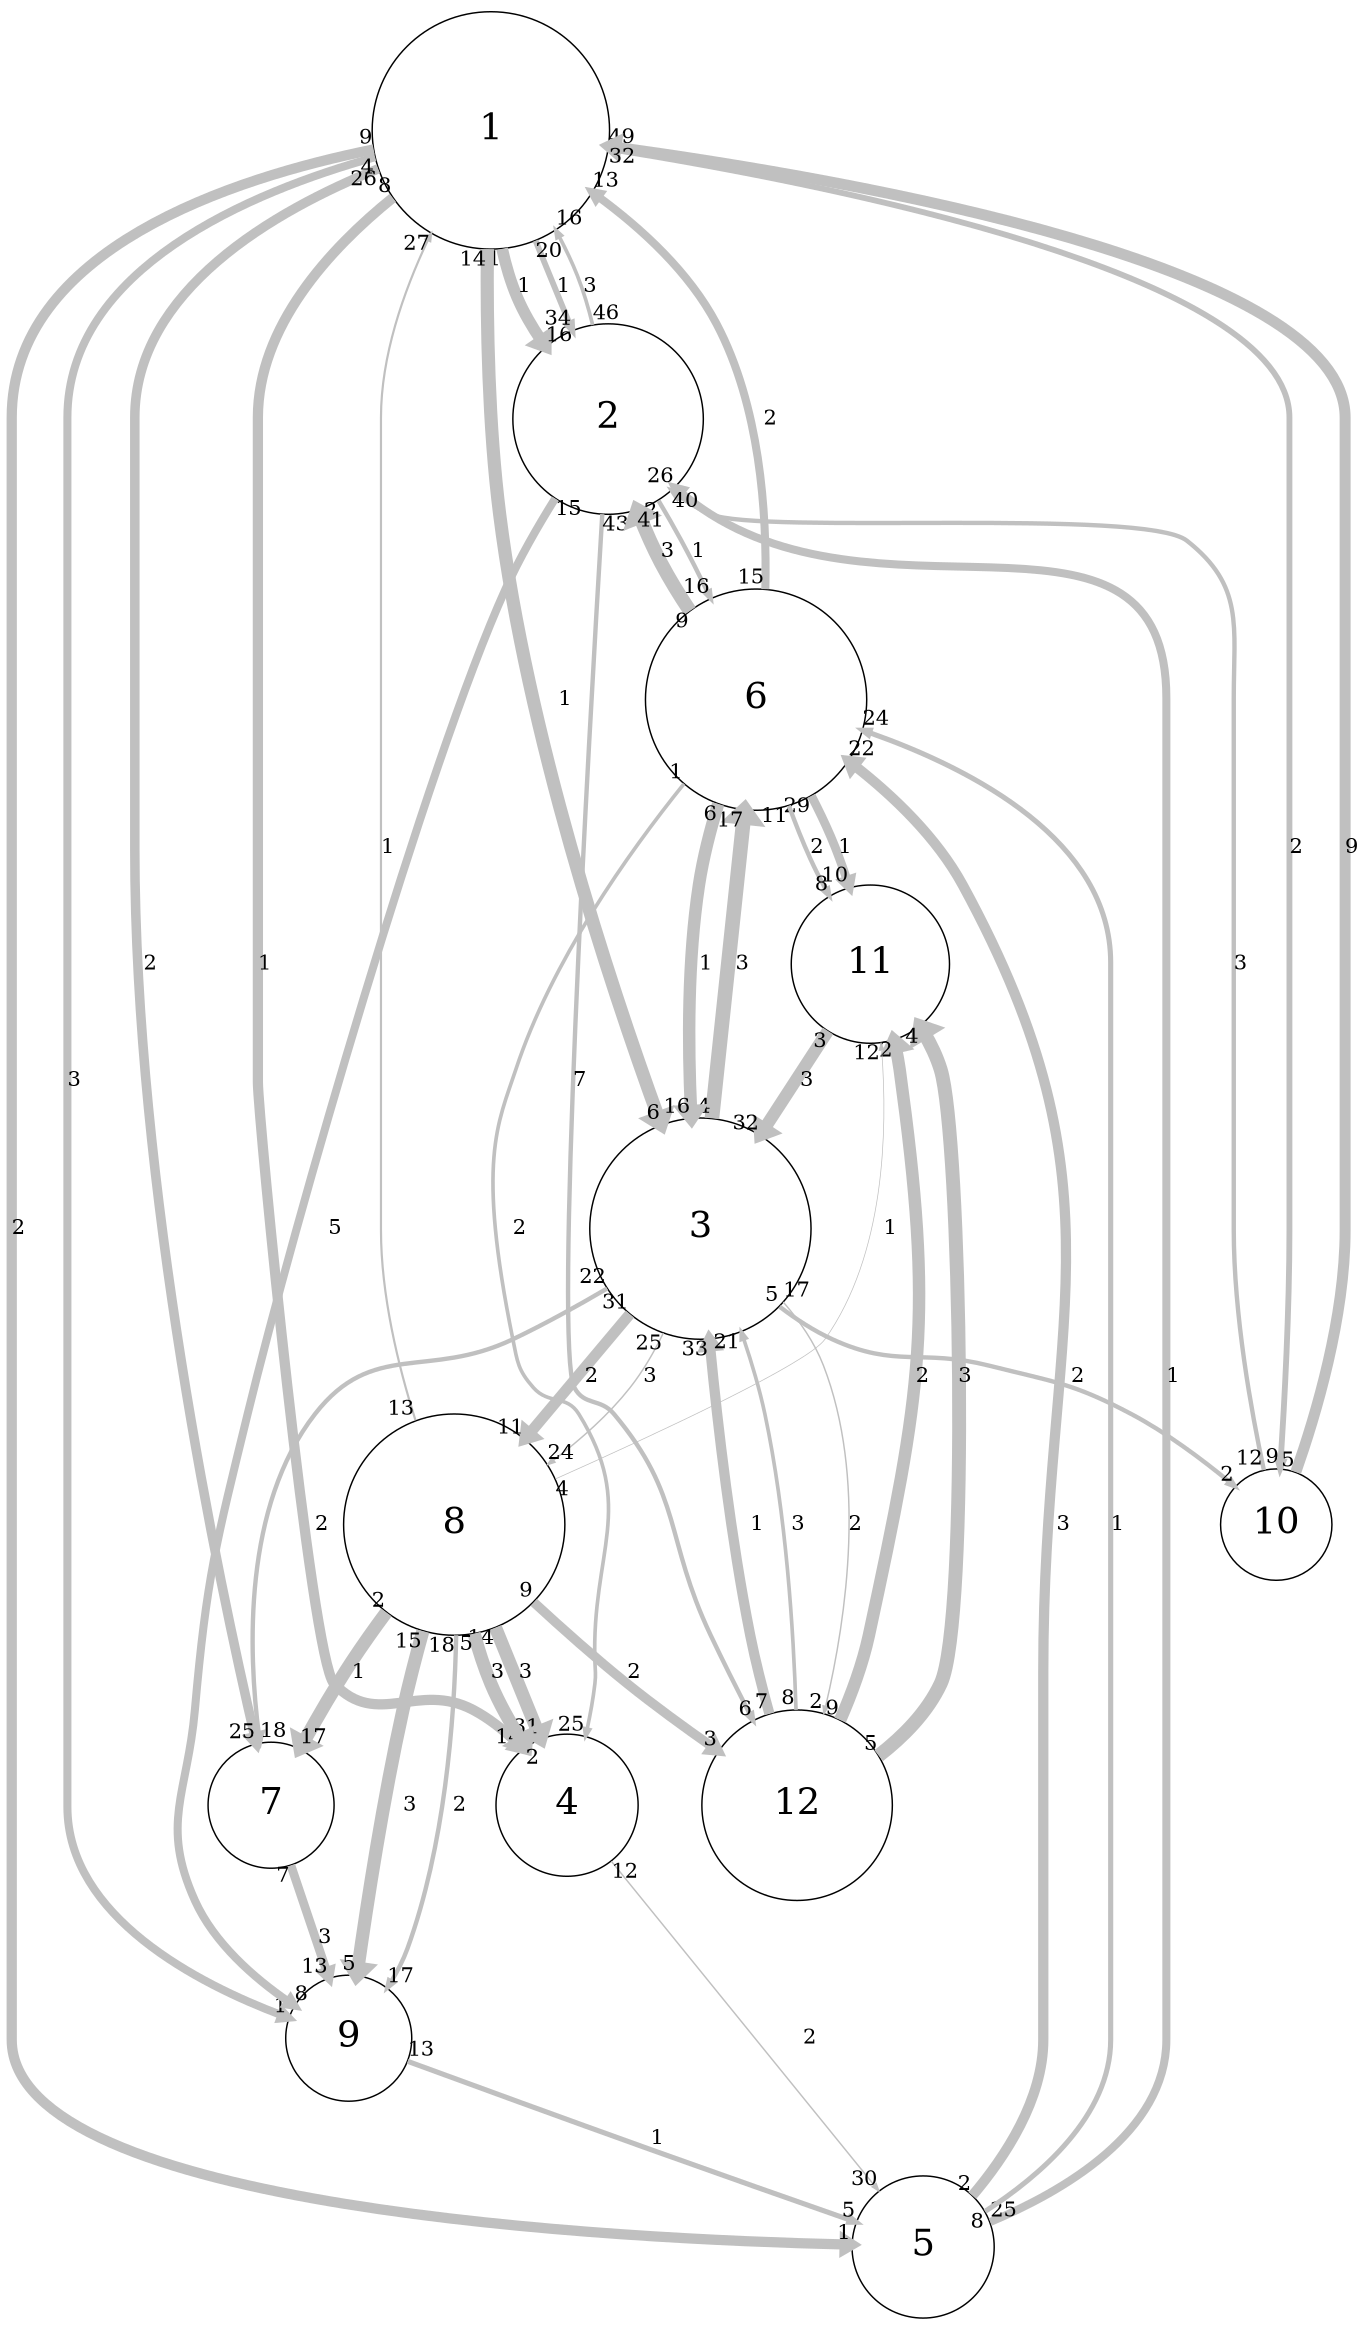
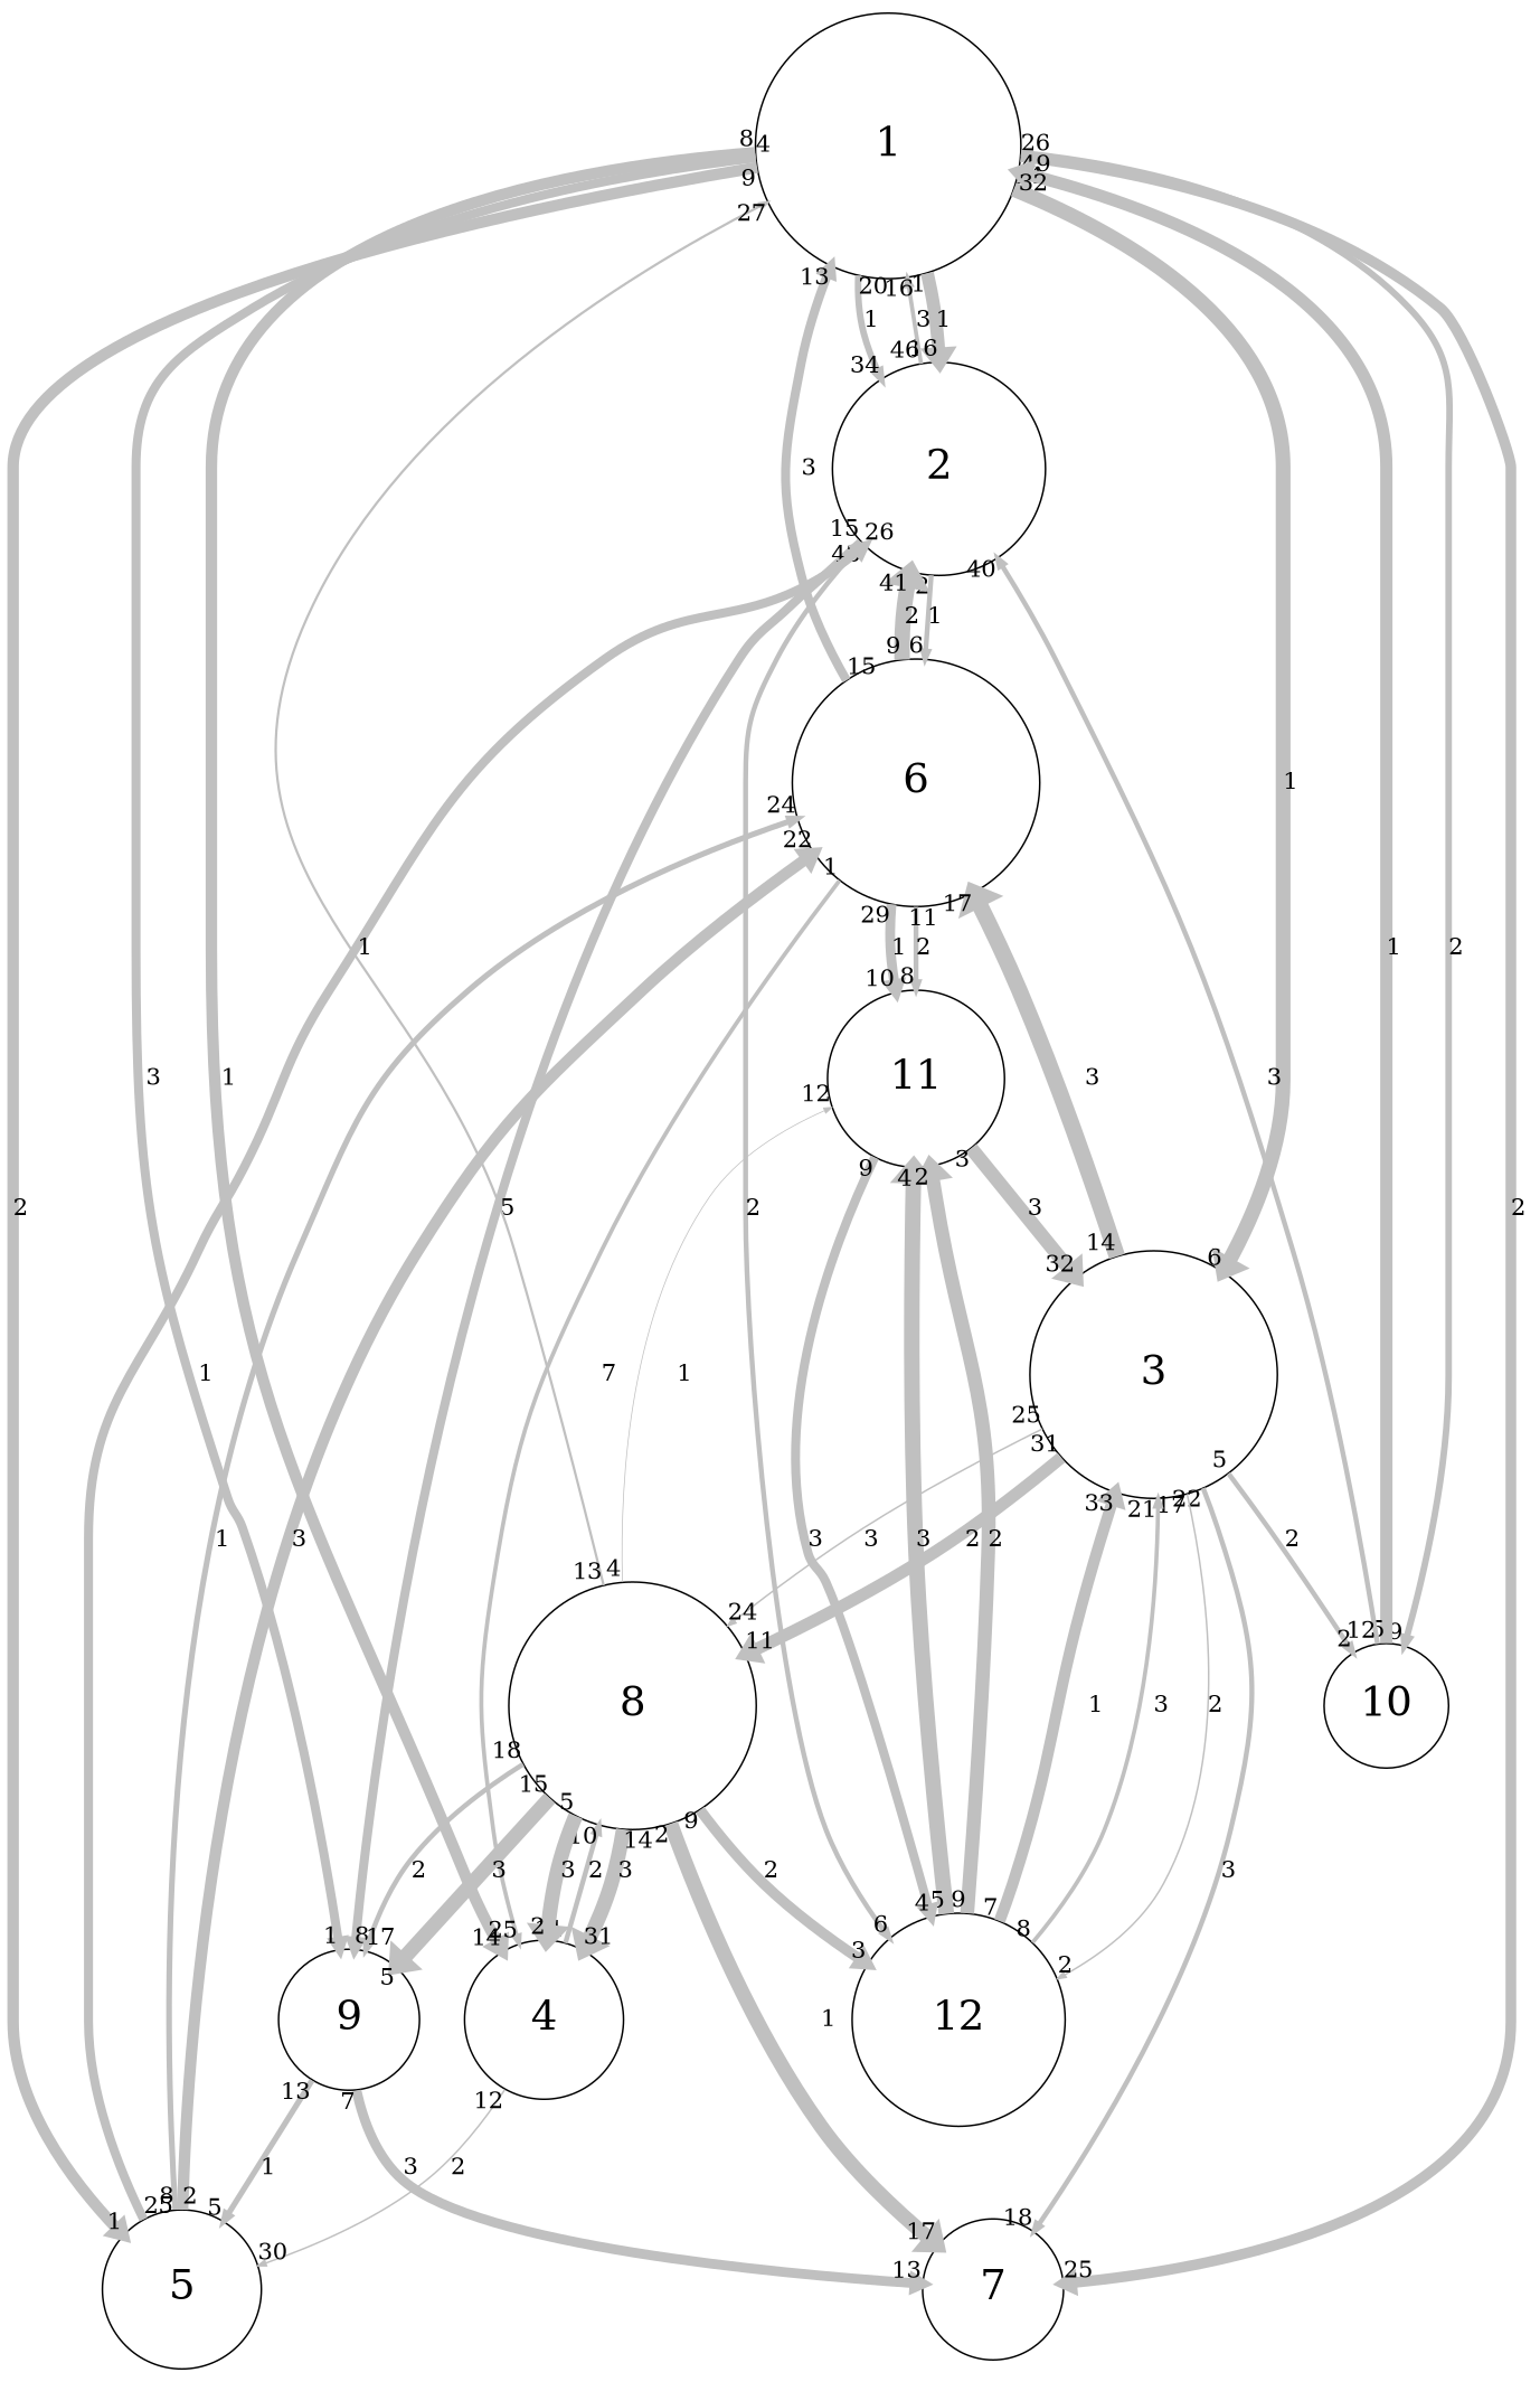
  digraph {
    rankdir=TB
    scale=1
    splines=spline
    node [fontsize=25 shape=circle]
    edge [arrowsize=0.5 capacity=3 color=grey from_pd=8 headlabel=16 penwidth=3.0 pt=15 splines=true taillabel=9 to_pd=15]
    n1 [height=2.25 label=1 width=2.25]
    n2 [height=1.8 label=2 width=1.8]
    n3 [height=2.1 label=3 width=2.1]
    n4 [height=1.35 label=4 width=1.35]
    n5 [height=1.35 label=5 width=1.35]
    n6 [height=1.2 label=7 width=1.2]
    n7 [height=1.05 label=10 width=1.05]
    n8 [height=1.2 label=9 width=1.2]
    n9 [height=1.8 label=12 width=1.8]
    n10 [height=2.1 label=6 width=2.1]
    n11 [height=2.1 label=8 width=2.1]
    n12 [height=1.5 label=11 width=1.5]
    n1 -> n2 [capacity=1 from_pd=0 label=1 penwidth=8.0 pt=5 taillabel=1]
    n1 -> n2 [capacity=1 from_pd=19 headlabel=34 label=1 penwidth=4.0 pt=13 taillabel=20 to_pd=33]
    n1 -> n3 [capacity=1 from_pd=13 headlabel=6 label=1 penwidth=9.0 pt=3 taillabel=14 to_pd=5]
    n1 -> n4 [capacity=1 from_pd=7 headlabel=14 label=1 penwidth=7.0 pt=7 taillabel=8 to_pd=13]
    n1 -> n5 [capacity=2 headlabel=1 label=2 penwidth=7.0 pt=7 to_pd=0]
    n1 -> n6 [capacity=2 from_pd=25 headlabel=25 label=2 penwidth=6.5 pt=8 taillabel=26 to_pd=24]
    n1 -> n7 [capacity=2 from_pd=48 headlabel=9 label=2 penwidth=4.0 pt=13 taillabel=49 to_pd=8]
    n1 -> n8 [from_pd=3 headlabel=1 label=3 penwidth=5.5 pt=10 taillabel=4 to_pd=0]
    n2 -> n1 [from_pd=45 label=3 penwidth=2.5 pt=16 taillabel=46]
    n2 -> n8 [capacity=2 from_pd=14 headlabel=8 label=5 penwidth=5.5 pt=10 taillabel=15 to_pd=7]
-   n2 -> n9 [capacity=2 from_pd=42 headlabel=6 label=7 taillabel=43 to_pd=5]
+   n2 -> n9 [capacity=2 from_pd=42 headlabel=6 label=2 taillabel=43 to_pd=5]
    n2 -> n10 [capacity=1 from_pd=1 label=1 taillabel=2]
-   n3 -> n6 [from_pd=21 headlabel=18 label=2 taillabel=22 to_pd=17]
+   n3 -> n6 [from_pd=21 headlabel=18 label=3 taillabel=22 to_pd=17]
    n3 -> n7 [capacity=2 from_pd=4 headlabel=2 label=2 taillabel=5 to_pd=1]
    n3 -> n9 [capacity=2 from_pd=16 headlabel=2 label=2 penwidth=1.0 pt=19 taillabel=17 to_pd=1]
    n3 -> n10 [from_pd=13 headlabel=17 label=3 penwidth=10.0 pt=1 taillabel=14 to_pd=16]
    n3 -> n11 [from_pd=24 headlabel=24 label=3 penwidth=1.0 pt=19 taillabel=25 to_pd=23]
    n3 -> n11 [capacity=2 from_pd=30 headlabel=11 label=2 penwidth=7.5 pt=6 taillabel=31 to_pd=10]
    n4 -> n5 [capacity=2 from_pd=11 headlabel=30 label=2 penwidth=1.0 pt=19 taillabel=12 to_pd=29]
+   n4 -> n11 [capacity=2 from_pd=10 headlabel=10 label=2 taillabel=11 to_pd=9]
    n5 -> n2 [capacity=1 from_pd=24 headlabel=26 label=1 penwidth=5.5 pt=10 taillabel=25 to_pd=25]
    n5 -> n10 [from_pd=1 headlabel=22 label=3 penwidth=7.0 pt=7 taillabel=2 to_pd=21]
    n5 -> n10 [capacity=1 from_pd=7 headlabel=24 label=1 penwidth=3.5 pt=14 taillabel=8 to_pd=23]
-   n7 -> n1 [capacity=1 from_pd=4 headlabel=32 label=9 penwidth=7.5 pt=6 taillabel=5 to_pd=31]
+   n7 -> n1 [capacity=1 from_pd=4 headlabel=32 label=1 penwidth=7.5 pt=6 taillabel=5 to_pd=31]
    n7 -> n2 [from_pd=11 headlabel=40 label=3 taillabel=12 to_pd=39]
    n8 -> n5 [capacity=1 from_pd=12 headlabel=5 label=1 penwidth=3.5 pt=14 taillabel=13 to_pd=4]
-   n6 -> n8 [from_pd=6 headlabel=13 label=3 penwidth=6.0 pt=9 taillabel=7 to_pd=12]
+   n8 -> n6 [from_pd=6 headlabel=13 label=3 penwidth=6.0 pt=9 taillabel=7 to_pd=12]
    n9 -> n3 [capacity=1 from_pd=6 headlabel=33 label=1 penwidth=7.0 pt=7 taillabel=7 to_pd=32]
    n9 -> n3 [from_pd=7 headlabel=21 label=3 penwidth=2.5 pt=16 taillabel=8 to_pd=20]
    n9 -> n12 [from_pd=4 headlabel=4 label=3 penwidth=9.5 pt=2 taillabel=5 to_pd=3]
    n9 -> n12 [capacity=2 headlabel=2 label=2 penwidth=8.5 pt=4 to_pd=1]
-   n10 -> n1 [from_pd=14 headlabel=13 label=2 penwidth=5.5 pt=10 taillabel=15 to_pd=12]
-   n10 -> n2 [headlabel=41 label=3 penwidth=9.5 pt=2 to_pd=40]
-   n10 -> n3 [capacity=1 from_pd=5 label=1 penwidth=8.5 pt=4 taillabel=6]
-   n10 -> n4 [capacity=2 from_pd=0 headlabel=25 label=2 penwidth=2.5 pt=16 taillabel=1 to_pd=24]
+   n10 -> n1 [from_pd=14 headlabel=13 label=3 penwidth=5.5 pt=10 taillabel=15 to_pd=12]
+   n10 -> n2 [headlabel=41 label=2 penwidth=9.5 pt=2 to_pd=40]
+   n10 -> n4 [capacity=2 from_pd=0 headlabel=25 label=7 penwidth=2.5 pt=16 taillabel=1 to_pd=24]
    n10 -> n12 [capacity=1 from_pd=28 headlabel=10 label=1 penwidth=6.0 pt=9 taillabel=29 to_pd=9]
    n10 -> n12 [capacity=2 from_pd=10 headlabel=8 label=2 taillabel=11 to_pd=7]
    n11 -> n1 [capacity=1 from_pd=12 headlabel=27 label=1 penwidth=1.5 pt=18 taillabel=13 to_pd=26]
    n11 -> n4 [from_pd=13 headlabel=31 label=3 penwidth=9.0 pt=3 taillabel=14 to_pd=30]
    n11 -> n4 [from_pd=4 headlabel=2 label=3 penwidth=9.0 pt=3 taillabel=5 to_pd=1]
    n11 -> n6 [capacity=1 from_pd=1 headlabel=17 label=1 penwidth=9.0 pt=3 taillabel=2 to_pd=16]
    n11 -> n8 [capacity=2 from_pd=17 headlabel=17 label=2 taillabel=18 to_pd=16]
    n11 -> n8 [from_pd=14 headlabel=5 label=3 penwidth=9.0 pt=3 taillabel=15 to_pd=4]
    n11 -> n9 [capacity=2 headlabel=3 label=2 penwidth=6.5 pt=8 to_pd=2]
    n11 -> n12 [capacity=1 from_pd=3 headlabel=12 label=1 penwidth=0.5 pt=20 taillabel=4 to_pd=11]
    n12 -> n3 [from_pd=2 headlabel=32 label=3 penwidth=8.5 pt=4 taillabel=3 to_pd=31]
+   n12 -> n9 [headlabel=4 label=3 penwidth=5.5 pt=10 to_pd=3]
  }
